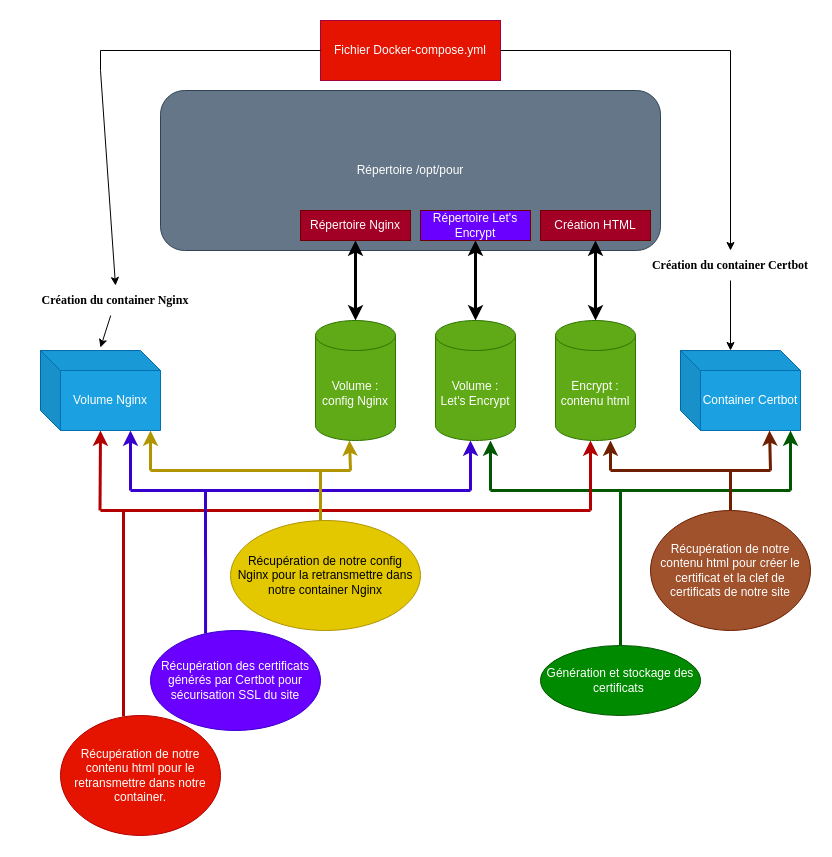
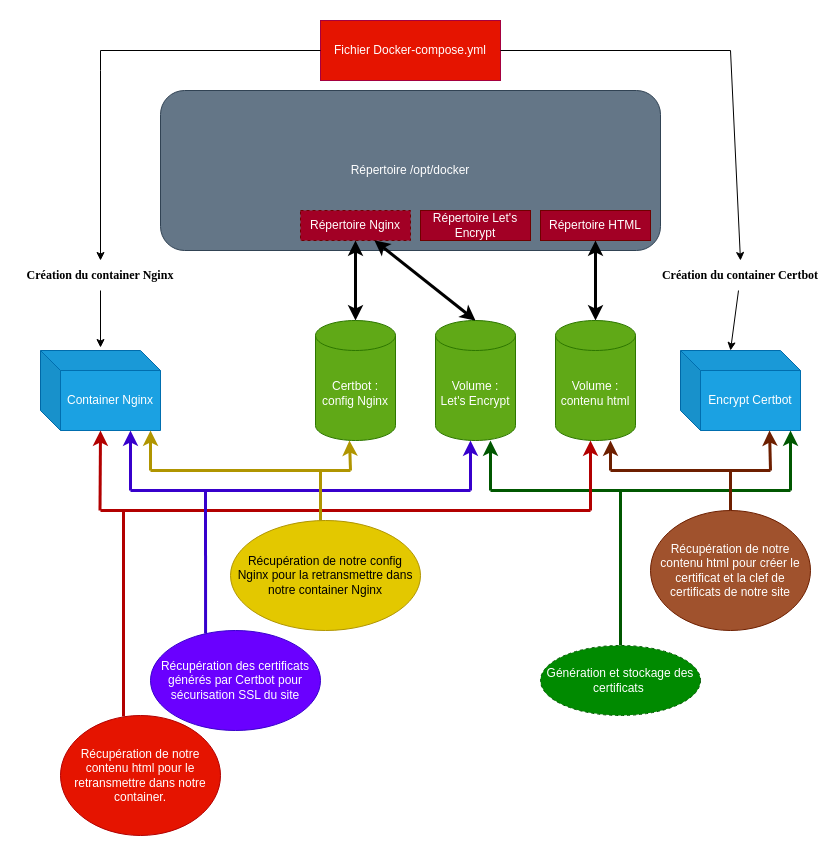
  <mxCell id="0" />
  <mxCell id="1" parent="0" />
  <mxCell id="2" value="Fichier Docker-compose.yml" style="rounded=0;whiteSpace=wrap;html=1;fillColor=#e51400;fontColor=#ffffff;strokeColor=#A50040;" vertex="1" parent="1"><mxGeometry x="320" y="20" width="180" height="60" as="geometry" /></mxCell>
- <mxCell id="3" value="Volume Nginx" style="shape=cube;whiteSpace=wrap;html=1;boundedLbl=1;backgroundOutline=1;darkOpacity=0.05;darkOpacity2=0.1;fillColor=#1ba1e2;fontColor=#ffffff;strokeColor=#006EAF;" vertex="1" parent="1"><mxGeometry x="40" y="350" width="120" height="80" as="geometry" /></mxCell>
- <mxCell id="4" value="Container Certbot" style="shape=cube;whiteSpace=wrap;html=1;boundedLbl=1;backgroundOutline=1;darkOpacity=0.05;darkOpacity2=0.1;fillColor=#1ba1e2;strokeColor=#006EAF;fontColor=#ffffff;" vertex="1" parent="1"><mxGeometry x="680" y="350" width="120" height="80" as="geometry" /></mxCell>
+ <mxCell id="3" value="Container Nginx" style="shape=cube;whiteSpace=wrap;html=1;boundedLbl=1;backgroundOutline=1;darkOpacity=0.05;darkOpacity2=0.1;fillColor=#1ba1e2;fontColor=#ffffff;strokeColor=#006EAF;" vertex="1" parent="1"><mxGeometry x="40" y="350" width="120" height="80" as="geometry" /></mxCell>
+ <mxCell id="4" value="Encrypt Certbot" style="shape=cube;whiteSpace=wrap;html=1;boundedLbl=1;backgroundOutline=1;darkOpacity=0.05;darkOpacity2=0.1;fillColor=#1ba1e2;strokeColor=#006EAF;fontColor=#ffffff;" vertex="1" parent="1"><mxGeometry x="680" y="350" width="120" height="80" as="geometry" /></mxCell>
  <mxCell id="5" value="" style="endArrow=none;html=1;rounded=0;entryX=0;entryY=0.5;entryDx=0;entryDy=0;" edge="1" parent="1" target="2"><mxGeometry width="50" height="50" relative="1" as="geometry"><mxPoint x="100" y="50" as="sourcePoint" /><mxPoint x="230" y="40" as="targetPoint" /></mxGeometry></mxCell>
  <mxCell id="6" value="" style="endArrow=classic;html=1;rounded=0;entryX=0.5;entryY=-0.037;entryDx=0;entryDy=0;entryPerimeter=0;" edge="1" parent="1" source="14" target="3"><mxGeometry width="50" height="50" relative="1" as="geometry"><mxPoint x="160" y="50" as="sourcePoint" /><mxPoint x="100" y="340" as="targetPoint" /></mxGeometry></mxCell>
  <mxCell id="7" value="" style="endArrow=none;html=1;rounded=0;exitX=1;exitY=0.5;exitDx=0;exitDy=0;" edge="1" parent="1" source="2"><mxGeometry width="50" height="50" relative="1" as="geometry"><mxPoint x="390" y="380" as="sourcePoint" /><mxPoint x="730" y="50" as="targetPoint" /></mxGeometry></mxCell>
  <mxCell id="8" value="" style="endArrow=classic;html=1;rounded=0;entryX=0;entryY=0;entryDx=50;entryDy=0;entryPerimeter=0;" edge="1" parent="1" source="16" target="4"><mxGeometry width="50" height="50" relative="1" as="geometry"><mxPoint x="730" y="50" as="sourcePoint" /><mxPoint x="440" y="330" as="targetPoint" /></mxGeometry></mxCell>
- <mxCell id="9" value="Répertoire /opt/pour" style="rounded=1;whiteSpace=wrap;html=1;fillColor=#647687;fontColor=#ffffff;strokeColor=#314354;" vertex="1" parent="1"><mxGeometry x="160" y="90" width="500" height="160" as="geometry" /></mxCell>
- <mxCell id="10" value="Répertoire Nginx" style="rounded=0;whiteSpace=wrap;html=1;fillColor=#a20025;fontColor=#ffffff;strokeColor=#6F0000;" vertex="1" parent="1"><mxGeometry x="300" y="210" width="110" height="30" as="geometry" /></mxCell>
- <mxCell id="11" value="Répertoire Let's Encrypt" style="rounded=0;whiteSpace=wrap;html=1;fillColor=#6a00ff;fontColor=#ffffff;strokeColor=#6F0000;" vertex="1" parent="1"><mxGeometry x="420" y="210" width="110" height="30" as="geometry" /></mxCell>
- <mxCell id="12" value="Création HTML" style="rounded=0;whiteSpace=wrap;html=1;fillColor=#a20025;fontColor=#ffffff;strokeColor=#6F0000;" vertex="1" parent="1"><mxGeometry x="540" y="210" width="110" height="30" as="geometry" /></mxCell>
+ <mxCell id="9" value="Répertoire /opt/docker" style="rounded=1;whiteSpace=wrap;html=1;fillColor=#647687;fontColor=#ffffff;strokeColor=#314354;" vertex="1" parent="1"><mxGeometry x="160" y="90" width="500" height="160" as="geometry" /></mxCell>
+ <mxCell id="10" value="Répertoire Nginx" style="rounded=0;whiteSpace=wrap;html=1;fillColor=#a20025;fontColor=#ffffff;strokeColor=#6F0000;dashed=1;" vertex="1" parent="1"><mxGeometry x="300" y="210" width="110" height="30" as="geometry" /></mxCell>
+ <mxCell id="11" value="Répertoire Let's Encrypt" style="rounded=0;whiteSpace=wrap;html=1;fillColor=#a20025;fontColor=#ffffff;strokeColor=#6F0000;" vertex="1" parent="1"><mxGeometry x="420" y="210" width="110" height="30" as="geometry" /></mxCell>
+ <mxCell id="12" value="Répertoire HTML" style="rounded=0;whiteSpace=wrap;html=1;fillColor=#a20025;fontColor=#ffffff;strokeColor=#6F0000;" vertex="1" parent="1"><mxGeometry x="540" y="210" width="110" height="30" as="geometry" /></mxCell>
  <mxCell id="13" value="" style="endArrow=classic;html=1;rounded=0;entryX=0.5;entryY=0;entryDx=0;entryDy=0;" edge="1" parent="1" target="14"><mxGeometry width="50" height="50" relative="1" as="geometry"><mxPoint x="100" y="50" as="sourcePoint" /><mxPoint x="161" y="187" as="targetPoint" /><Array as="points"><mxPoint x="100" y="70" /></Array></mxGeometry></mxCell>
- <mxCell id="14" value="&lt;font face=&quot;Verdana&quot;&gt;&lt;b&gt;Création du container Nginx&lt;/b&gt;&lt;/font&gt;" style="text;html=1;strokeColor=none;fillColor=none;align=center;verticalAlign=middle;whiteSpace=wrap;rounded=0;" vertex="1" parent="1"><mxGeometry x="35" y="285" width="160" height="30" as="geometry" /></mxCell>
+ <mxCell id="14" value="&lt;font face=&quot;Verdana&quot;&gt;&lt;b&gt;Création du container Nginx&lt;/b&gt;&lt;/font&gt;" style="text;html=1;strokeColor=none;fillColor=none;align=center;verticalAlign=middle;whiteSpace=wrap;rounded=0;" vertex="1" parent="1"><mxGeometry x="20" y="260" width="160" height="30" as="geometry" /></mxCell>
  <mxCell id="15" value="" style="endArrow=classic;html=1;rounded=0;entryX=0.5;entryY=0;entryDx=0;entryDy=0;" edge="1" parent="1" target="16"><mxGeometry width="50" height="50" relative="1" as="geometry"><mxPoint x="730" y="50" as="sourcePoint" /><mxPoint x="730" y="200" as="targetPoint" /></mxGeometry></mxCell>
- <mxCell id="16" value="&lt;font face=&quot;Verdana&quot;&gt;&lt;b&gt;Création du container Certbot&lt;/b&gt;&lt;/font&gt;" style="text;html=1;strokeColor=none;fillColor=none;align=center;verticalAlign=middle;whiteSpace=wrap;rounded=0;" vertex="1" parent="1"><mxGeometry x="650" y="250" width="160" height="30" as="geometry" /></mxCell>
- <mxCell id="17" value="Volume : config Nginx" style="shape=cylinder3;whiteSpace=wrap;html=1;boundedLbl=1;backgroundOutline=1;size=15;fillColor=#60a917;fontColor=#ffffff;strokeColor=#2D7600;" vertex="1" parent="1"><mxGeometry x="315" y="320" width="80" height="120" as="geometry" /></mxCell>
+ <mxCell id="16" value="&lt;font face=&quot;Verdana&quot;&gt;&lt;b&gt;Création du container Certbot&lt;/b&gt;&lt;/font&gt;" style="text;html=1;strokeColor=none;fillColor=none;align=center;verticalAlign=middle;whiteSpace=wrap;rounded=0;" vertex="1" parent="1"><mxGeometry x="660" y="260" width="160" height="30" as="geometry" /></mxCell>
+ <mxCell id="17" value="Certbot : config Nginx" style="shape=cylinder3;whiteSpace=wrap;html=1;boundedLbl=1;backgroundOutline=1;size=15;fillColor=#60a917;fontColor=#ffffff;strokeColor=#2D7600;" vertex="1" parent="1"><mxGeometry x="315" y="320" width="80" height="120" as="geometry" /></mxCell>
  <mxCell id="18" value="Volume : &lt;br&gt;Let's Encrypt" style="shape=cylinder3;whiteSpace=wrap;html=1;boundedLbl=1;backgroundOutline=1;size=15;fillColor=#60a917;fontColor=#ffffff;strokeColor=#2D7600;" vertex="1" parent="1"><mxGeometry x="435" y="320" width="80" height="120" as="geometry" /></mxCell>
- <mxCell id="19" value="Encrypt : contenu html" style="shape=cylinder3;whiteSpace=wrap;html=1;boundedLbl=1;backgroundOutline=1;size=15;fillColor=#60a917;fontColor=#ffffff;strokeColor=#2D7600;" vertex="1" parent="1"><mxGeometry x="555" y="320" width="80" height="120" as="geometry" /></mxCell>
+ <mxCell id="19" value="Volume : contenu html" style="shape=cylinder3;whiteSpace=wrap;html=1;boundedLbl=1;backgroundOutline=1;size=15;fillColor=#60a917;fontColor=#ffffff;strokeColor=#2D7600;" vertex="1" parent="1"><mxGeometry x="555" y="320" width="80" height="120" as="geometry" /></mxCell>
  <mxCell id="20" value="" style="endArrow=classic;startArrow=classic;html=1;rounded=0;exitX=0.5;exitY=0;exitDx=0;exitDy=0;exitPerimeter=0;entryX=0.5;entryY=1;entryDx=0;entryDy=0;strokeWidth=3;" edge="1" parent="1" source="17" target="10"><mxGeometry width="50" height="50" relative="1" as="geometry"><mxPoint x="390" y="380" as="sourcePoint" /><mxPoint x="440" y="330" as="targetPoint" /></mxGeometry></mxCell>
- <mxCell id="21" value="" style="endArrow=classic;startArrow=classic;html=1;rounded=0;entryX=0.5;entryY=1;entryDx=0;entryDy=0;exitX=0.5;exitY=0;exitDx=0;exitDy=0;exitPerimeter=0;strokeWidth=3;" edge="1" parent="1" source="18" target="11"><mxGeometry width="50" height="50" relative="1" as="geometry"><mxPoint x="390" y="380" as="sourcePoint" /><mxPoint x="440" y="330" as="targetPoint" /></mxGeometry></mxCell>
+ <mxCell id="21" value="" style="endArrow=classic;startArrow=classic;html=1;rounded=0;exitX=0.5;exitY=0;exitDx=0;exitDy=0;exitPerimeter=0;strokeWidth=3;" edge="1" parent="1" source="18" target="10"><mxGeometry width="50" height="50" relative="1" as="geometry"><mxPoint x="390" y="380" as="sourcePoint" /><mxPoint x="440" y="330" as="targetPoint" /></mxGeometry></mxCell>
  <mxCell id="22" value="" style="endArrow=classic;startArrow=classic;html=1;rounded=0;entryX=0.5;entryY=1;entryDx=0;entryDy=0;exitX=0.5;exitY=0;exitDx=0;exitDy=0;exitPerimeter=0;strokeWidth=3;" edge="1" parent="1" source="19" target="12"><mxGeometry width="50" height="50" relative="1" as="geometry"><mxPoint x="390" y="380" as="sourcePoint" /><mxPoint x="440" y="330" as="targetPoint" /></mxGeometry></mxCell>
  <mxCell id="23" value="" style="endArrow=classic;html=1;rounded=0;strokeWidth=3;fillColor=#a0522d;strokeColor=#6D1F00;" edge="1" parent="1"><mxGeometry width="50" height="50" relative="1" as="geometry"><mxPoint x="610" y="470" as="sourcePoint" /><mxPoint x="610" y="440" as="targetPoint" /></mxGeometry></mxCell>
  <mxCell id="24" value="" style="endArrow=none;html=1;rounded=0;strokeWidth=3;fillColor=#a0522d;strokeColor=#6D1F00;" edge="1" parent="1"><mxGeometry width="50" height="50" relative="1" as="geometry"><mxPoint x="610" y="470" as="sourcePoint" /><mxPoint x="770" y="470" as="targetPoint" /></mxGeometry></mxCell>
  <mxCell id="25" value="" style="endArrow=classic;html=1;rounded=0;entryX=0.742;entryY=1;entryDx=0;entryDy=0;entryPerimeter=0;strokeWidth=3;fillColor=#a0522d;strokeColor=#6D1F00;" edge="1" parent="1" target="4"><mxGeometry width="50" height="50" relative="1" as="geometry"><mxPoint x="770" y="470" as="sourcePoint" /><mxPoint x="620" y="450" as="targetPoint" /></mxGeometry></mxCell>
  <mxCell id="26" value="" style="endArrow=classic;html=1;rounded=0;strokeWidth=3;fillColor=#008a00;strokeColor=#005700;" edge="1" parent="1"><mxGeometry width="50" height="50" relative="1" as="geometry"><mxPoint x="490" y="490" as="sourcePoint" /><mxPoint x="490" y="440" as="targetPoint" /></mxGeometry></mxCell>
  <mxCell id="27" value="" style="endArrow=none;html=1;rounded=0;fillColor=#008a00;strokeColor=#005700;strokeWidth=3;" edge="1" parent="1"><mxGeometry width="50" height="50" relative="1" as="geometry"><mxPoint x="490" y="490" as="sourcePoint" /><mxPoint x="790" y="490" as="targetPoint" /></mxGeometry></mxCell>
  <mxCell id="28" value="" style="endArrow=classic;html=1;rounded=0;entryX=0.917;entryY=1;entryDx=0;entryDy=0;entryPerimeter=0;fillColor=#008a00;strokeColor=#005700;strokeWidth=3;" edge="1" parent="1" target="4"><mxGeometry width="50" height="50" relative="1" as="geometry"><mxPoint x="790" y="490" as="sourcePoint" /><mxPoint x="790" y="440" as="targetPoint" /></mxGeometry></mxCell>
  <mxCell id="29" value="" style="endArrow=classic;html=1;rounded=0;fillColor=#e3c800;strokeColor=#B09500;strokeWidth=3;" edge="1" parent="1"><mxGeometry width="50" height="50" relative="1" as="geometry"><mxPoint x="350" y="470" as="sourcePoint" /><mxPoint x="349" y="440" as="targetPoint" /></mxGeometry></mxCell>
  <mxCell id="30" value="" style="endArrow=none;html=1;rounded=0;fillColor=#e3c800;strokeColor=#B09500;strokeWidth=3;" edge="1" parent="1"><mxGeometry width="50" height="50" relative="1" as="geometry"><mxPoint x="150" y="470" as="sourcePoint" /><mxPoint x="350" y="470" as="targetPoint" /></mxGeometry></mxCell>
  <mxCell id="31" value="" style="endArrow=classic;html=1;rounded=0;entryX=0.917;entryY=1;entryDx=0;entryDy=0;entryPerimeter=0;strokeWidth=3;fillColor=#e3c800;strokeColor=#B09500;" edge="1" parent="1" target="3"><mxGeometry width="50" height="50" relative="1" as="geometry"><mxPoint x="150" y="470" as="sourcePoint" /><mxPoint x="200" y="400" as="targetPoint" /></mxGeometry></mxCell>
  <mxCell id="32" value="" style="endArrow=classic;html=1;rounded=0;strokeWidth=3;fillColor=#6a00ff;strokeColor=#3700CC;" edge="1" parent="1"><mxGeometry width="50" height="50" relative="1" as="geometry"><mxPoint x="470" y="490" as="sourcePoint" /><mxPoint x="470" y="440" as="targetPoint" /></mxGeometry></mxCell>
  <mxCell id="33" value="" style="endArrow=none;html=1;rounded=0;strokeWidth=3;fillColor=#6a00ff;strokeColor=#3700CC;" edge="1" parent="1"><mxGeometry width="50" height="50" relative="1" as="geometry"><mxPoint x="130" y="490" as="sourcePoint" /><mxPoint x="470" y="490" as="targetPoint" /></mxGeometry></mxCell>
  <mxCell id="34" value="" style="endArrow=classic;html=1;rounded=0;strokeWidth=3;fillColor=#6a00ff;strokeColor=#3700CC;" edge="1" parent="1"><mxGeometry width="50" height="50" relative="1" as="geometry"><mxPoint x="130" y="490" as="sourcePoint" /><mxPoint x="130" y="430" as="targetPoint" /></mxGeometry></mxCell>
  <mxCell id="35" value="" style="endArrow=classic;html=1;rounded=0;strokeWidth=3;fillColor=#e51400;strokeColor=#B20000;" edge="1" parent="1"><mxGeometry width="50" height="50" relative="1" as="geometry"><mxPoint x="590" y="510" as="sourcePoint" /><mxPoint x="590" y="440" as="targetPoint" /></mxGeometry></mxCell>
  <mxCell id="36" value="" style="endArrow=none;html=1;rounded=0;fillColor=#e51400;strokeColor=#B20000;strokeWidth=3;" edge="1" parent="1"><mxGeometry width="50" height="50" relative="1" as="geometry"><mxPoint x="100" y="510" as="sourcePoint" /><mxPoint x="590" y="510" as="targetPoint" /></mxGeometry></mxCell>
  <mxCell id="37" value="" style="endArrow=classic;html=1;rounded=0;strokeWidth=3;fillColor=#e51400;strokeColor=#B20000;" edge="1" parent="1"><mxGeometry width="50" height="50" relative="1" as="geometry"><mxPoint x="99.5" y="510" as="sourcePoint" /><mxPoint x="100" y="430" as="targetPoint" /></mxGeometry></mxCell>
  <mxCell id="38" value="Récupération de notre contenu html pour le retransmettre dans notre container." style="ellipse;whiteSpace=wrap;html=1;fillColor=#e51400;fontColor=#ffffff;strokeColor=#B20000;" vertex="1" parent="1"><mxGeometry x="60" y="715" width="160" height="120" as="geometry" /></mxCell>
  <mxCell id="39" value="Récupération des certificats générés par Certbot pour sécurisation SSL du site" style="ellipse;whiteSpace=wrap;html=1;fillColor=#6a00ff;fontColor=#ffffff;strokeColor=#3700CC;" vertex="1" parent="1"><mxGeometry x="150" y="630" width="170" height="100" as="geometry" /></mxCell>
  <mxCell id="40" value="Récupération de notre config Nginx pour la retransmettre dans notre container Nginx" style="ellipse;whiteSpace=wrap;html=1;fillColor=#e3c800;fontColor=#000000;strokeColor=#B09500;" vertex="1" parent="1"><mxGeometry x="230" y="520" width="190" height="110" as="geometry" /></mxCell>
  <mxCell id="41" value="Récupération de notre contenu html pour créer le certificat et la clef de certificats de notre site" style="ellipse;whiteSpace=wrap;html=1;fillColor=#a0522d;fontColor=#ffffff;strokeColor=#6D1F00;" vertex="1" parent="1"><mxGeometry x="650" y="510" width="160" height="120" as="geometry" /></mxCell>
- <mxCell id="42" value="Génération et stockage des certificats&amp;nbsp;" style="ellipse;whiteSpace=wrap;html=1;fillColor=#008a00;fontColor=#ffffff;strokeColor=#005700;" vertex="1" parent="1"><mxGeometry x="540" y="645" width="160" height="70" as="geometry" /></mxCell>
+ <mxCell id="42" value="Génération et stockage des certificats&amp;nbsp;" style="ellipse;whiteSpace=wrap;html=1;fillColor=#008a00;fontColor=#ffffff;strokeColor=#005700;dashed=1;" vertex="1" parent="1"><mxGeometry x="540" y="645" width="160" height="70" as="geometry" /></mxCell>
  <mxCell id="43" value="" style="endArrow=none;html=1;rounded=0;strokeWidth=3;fillColor=#e3c800;strokeColor=#B09500;" edge="1" parent="1"><mxGeometry width="50" height="50" relative="1" as="geometry"><mxPoint x="320" y="520" as="sourcePoint" /><mxPoint x="320" y="470" as="targetPoint" /></mxGeometry></mxCell>
  <mxCell id="44" value="" style="endArrow=none;html=1;rounded=0;exitX=0.324;exitY=0.03;exitDx=0;exitDy=0;exitPerimeter=0;fillColor=#6a00ff;strokeColor=#3700CC;strokeWidth=3;" edge="1" parent="1" source="39"><mxGeometry width="50" height="50" relative="1" as="geometry"><mxPoint x="390" y="630" as="sourcePoint" /><mxPoint x="205" y="490" as="targetPoint" /></mxGeometry></mxCell>
  <mxCell id="45" value="" style="endArrow=none;html=1;rounded=0;exitX=0.394;exitY=0.008;exitDx=0;exitDy=0;exitPerimeter=0;strokeWidth=3;fillColor=#e51400;strokeColor=#B20000;" edge="1" parent="1" source="38"><mxGeometry width="50" height="50" relative="1" as="geometry"><mxPoint x="390" y="630" as="sourcePoint" /><mxPoint x="123" y="510" as="targetPoint" /></mxGeometry></mxCell>
  <mxCell id="46" value="" style="endArrow=none;html=1;rounded=0;exitX=0.5;exitY=0;exitDx=0;exitDy=0;strokeWidth=3;fillColor=#008a00;strokeColor=#005700;" edge="1" parent="1" source="42"><mxGeometry width="50" height="50" relative="1" as="geometry"><mxPoint x="620" y="640" as="sourcePoint" /><mxPoint x="620" y="490" as="targetPoint" /></mxGeometry></mxCell>
  <mxCell id="47" value="" style="endArrow=none;html=1;rounded=0;exitX=0.5;exitY=0;exitDx=0;exitDy=0;strokeWidth=3;fillColor=#a0522d;strokeColor=#6D1F00;" edge="1" parent="1" source="41"><mxGeometry width="50" height="50" relative="1" as="geometry"><mxPoint x="760" y="510" as="sourcePoint" /><mxPoint x="730" y="470" as="targetPoint" /></mxGeometry></mxCell>
